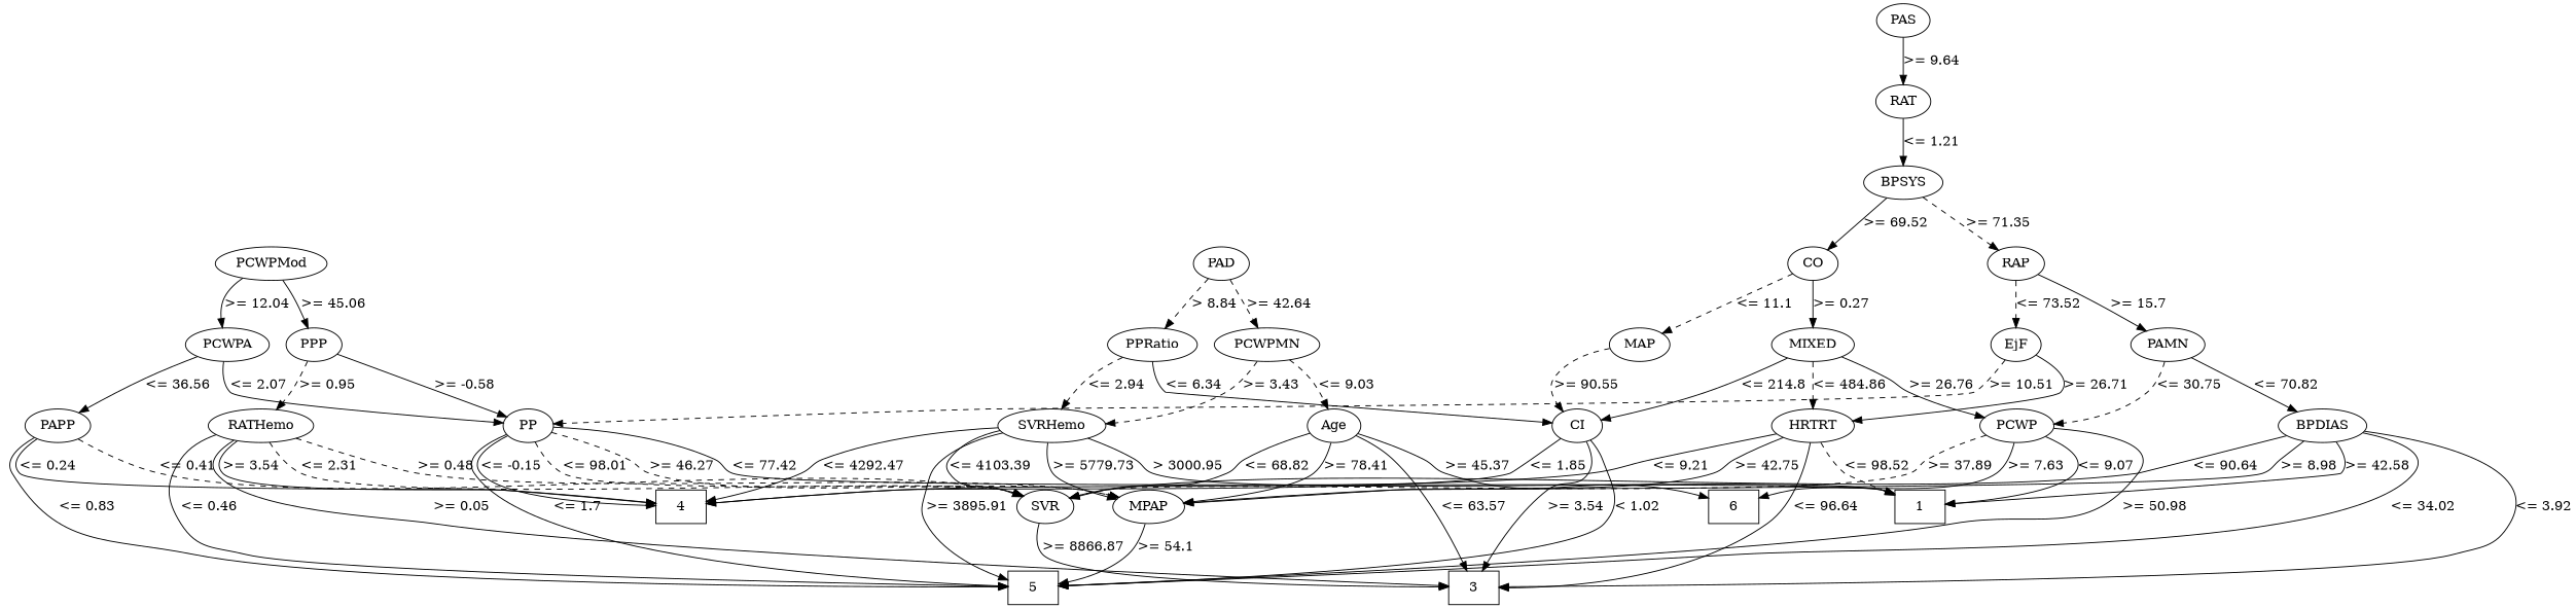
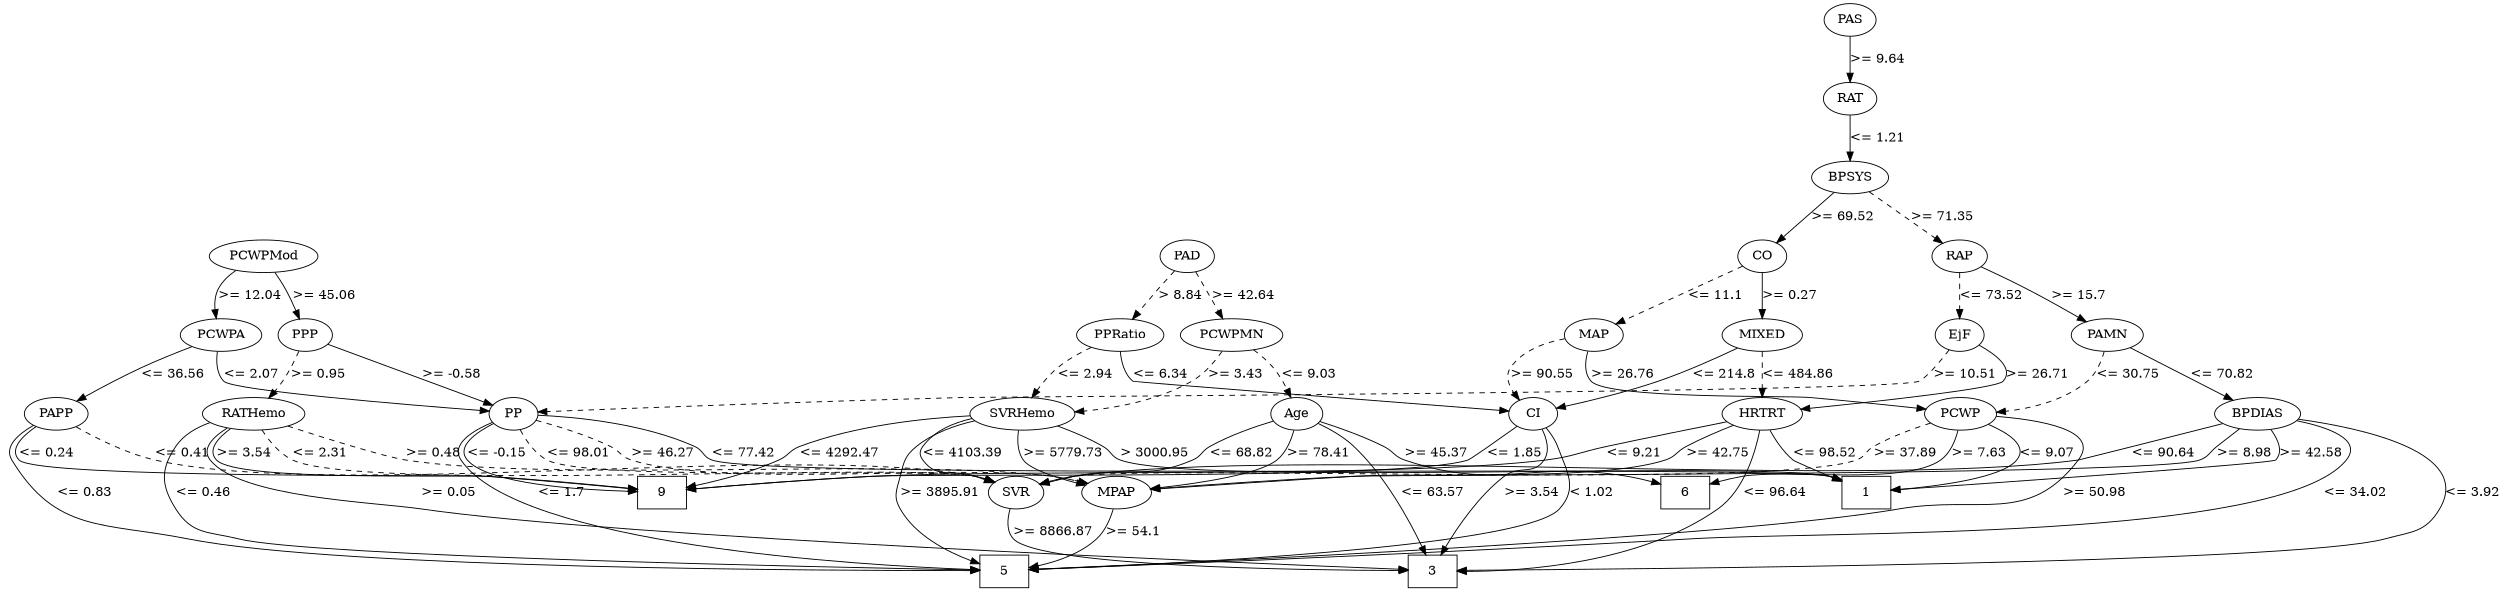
  strict digraph {
    edge [op="<=" param=3.54 style=solid]
    1 [height=0.5 shape=box width=0.75]
    n2 [height=0.5 label=6 shape=box width=0.75]
    3 [height=0.5 shape=box width=0.75]
-   4 [height=0.5 shape=box width=0.75]
+   4 [height=0.5 shape=box width=0.75 label=9]
    5 [height=0.5 shape=box width=0.75]
    RAP [height=0.5 width=0.77778]
    PAMN [height=0.5 width=1.0139]
    EjF [height=0.5 width=0.75]
    PCWP [height=0.5 width=0.97491]
    BPDIAS [height=0.5 width=1.1735]
    PP [height=0.5 width=0.75]
    HRTRT [height=0.5 width=1.1013]
    SVR [height=0.5 width=0.77778]
    MPAP [height=0.5 width=0.97491]
    PAS [height=0.5 width=0.75]
    RAT [height=0.5 width=0.76389]
    BPSYS [height=0.5 width=1.0471]
    CO [height=0.5 width=0.75]
    MIXED [height=0.5 width=1.125]
    MAP [height=0.5 width=0.84854]
    PAD [height=0.5 width=0.79437]
    PCWPMN [height=0.5 width=1.3902]
    PPRatio [height=0.5 width=1.1013]
    PCWPMod [height=0.5 width=1.4444]
    PCWPA [height=0.5 width=1.1555]
    PPP [height=0.5 width=0.75]
    SVRHemo [height=0.5 width=1.3902]
    Age [height=0.5 width=0.75]
    CI [height=0.5 width=0.75]
    PAPP [height=0.5 width=0.88889]
    RATHemo [height=0.5 width=1.375]
    RAP -> PAMN [label=">= 15.7" op=">=" param=15.7]
    RAP -> EjF [label="<= 73.52" param=73.52 style=dashed]
    PAMN -> PCWP [label="<= 30.75" param=30.75 style=dashed]
    PAMN -> BPDIAS [label="<= 70.82" param=70.82]
    EjF -> PP [label=">= 10.51" op=">=" param=10.51 style=dashed]
    EjF -> HRTRT [label=">= 26.71" op=">=" param=26.71]
    PCWP -> 1 [label="<= 9.07" param=9.07]
    PCWP -> n2 [label=">= 7.63" op=">=" param=7.63]
    PCWP -> 5 [label=">= 50.98" op=">=" param=50.98]
    PCWP -> SVR [label=">= 37.89" op=">=" param=37.89 style=dashed]
    BPDIAS -> 1 [label=">= 42.58" op=">=" param=42.58]
    BPDIAS -> 3 [label="<= 3.92" param=3.92]
    BPDIAS -> 5 [label="<= 34.02" param=34.02]
    BPDIAS -> SVR [label="<= 90.64" param=90.64]
    BPDIAS -> MPAP [label=">= 8.98" op=">=" param=8.98]
    PP -> 1 [label="<= 77.42" param=77.42]
    PP -> 4 [label="<= -0.15" param=-0.15]
    PP -> 5 [label="<= 1.7" param=1.7]
    PP -> SVR [label="<= 98.01" param=98.01 style=dashed]
    PP -> MPAP [label=">= 46.27" op=">=" param=46.27 style=dashed]
-   HRTRT -> 1 [label="<= 98.52" param=98.52 style=dashed]
+   HRTRT -> 1 [label="<= 98.52" param=98.52]
    HRTRT -> 3 [label="<= 96.64" param=96.64]
    HRTRT -> 4 [label="<= 9.21" param=9.21]
    HRTRT -> MPAP [label=">= 42.75" op=">=" param=42.75]
    SVR -> 3 [label=">= 8866.87" op=">=" param=8866.87]
    MPAP -> 5 [label=">= 54.1" op=">=" param=54.1]
    PAS -> RAT [label=">= 9.64" op=">=" param=9.64]
    RAT -> BPSYS [label="<= 1.21" param=1.21]
    BPSYS -> RAP [label=">= 71.35" op=">=" param=71.35 style=dashed]
    BPSYS -> CO [label=">= 69.52" op=">=" param=69.52]
    CO -> MIXED [label=">= 0.27" op=">=" param=0.27]
    CO -> MAP [label="<= 11.1" param=11.1 style=dashed]
    MIXED -> HRTRT [label="<= 484.86" param=484.86 style=dashed]
    MIXED -> CI [label="<= 214.8" param=214.8]
-   MIXED -> PCWP [label=">= 26.76" op=">=" param=26.76]
+   MAP -> PCWP [label=">= 26.76" op=">=" param=26.76]
    MAP -> CI [label=">= 90.55" op=">=" param=90.55 style=dashed]
    PAD -> PCWPMN [label=">= 42.64" op=">=" param=42.64 style=dashed]
    PAD -> PPRatio [label="> 8.84" op=">" param=8.84 style=dashed]
    PCWPMN -> SVRHemo [label=">= 3.43" op=">=" param=3.43 style=dashed]
    PCWPMN -> Age [label="<= 9.03" param=9.03 style=dashed]
    PPRatio -> SVRHemo [label="<= 2.94" param=2.94 style=dashed]
    PPRatio -> CI [label="<= 6.34" param=6.34]
    PCWPMod -> PCWPA [label=">= 12.04" op=">=" param=12.04]
    PCWPMod -> PPP [label=">= 45.06" op=">=" param=45.06]
    PCWPA -> PP [label="<= 2.07" param=2.07]
    PCWPA -> PAPP [label="<= 36.56" param=36.56]
    PPP -> PP [label=">= -0.58" op=">=" param=-0.58]
    PPP -> RATHemo [label=">= 0.95" op=">=" param=0.95 style=dashed]
    SVRHemo -> 1 [label="> 3000.95" op=">" param=3000.95]
    SVRHemo -> 4 [label="<= 4292.47" param=4292.47]
    SVRHemo -> 5 [label=">= 3895.91" op=">=" param=3895.91]
    SVRHemo -> SVR [label="<= 4103.39" param=4103.39]
    SVRHemo -> MPAP [label=">= 5779.73" op=">=" param=5779.73]
    Age -> n2 [label=">= 45.37" op=">=" param=45.37]
    Age -> 3 [label="<= 63.57" param=63.57]
    Age -> SVR [label="<= 68.82" param=68.82]
    Age -> MPAP [label=">= 78.41" op=">=" param=78.41]
    CI -> 3 [label=">= 3.54" op=">="]
    CI -> 4 [label="<= 1.85" param=1.85]
    CI -> 5 [label="< 1.02" op="<" param=1.02]
    PAPP -> 4 [label="<= 0.24" param=0.24]
    PAPP -> 5 [label="<= 0.83" param=0.83]
    PAPP -> SVR [label="<= 0.41" param=0.41 style=dashed]
    RATHemo -> 3 [label=">= 0.05" op=">=" param=0.05]
    RATHemo -> 4 [label=">= 3.54" op=">="]
    RATHemo -> 5 [label="<= 0.46" param=0.46]
    RATHemo -> SVR [label="<= 2.31" param=2.31 style=dashed]
    RATHemo -> MPAP [label=">= 0.48" op=">=" param=0.48 style=dashed]
  }
